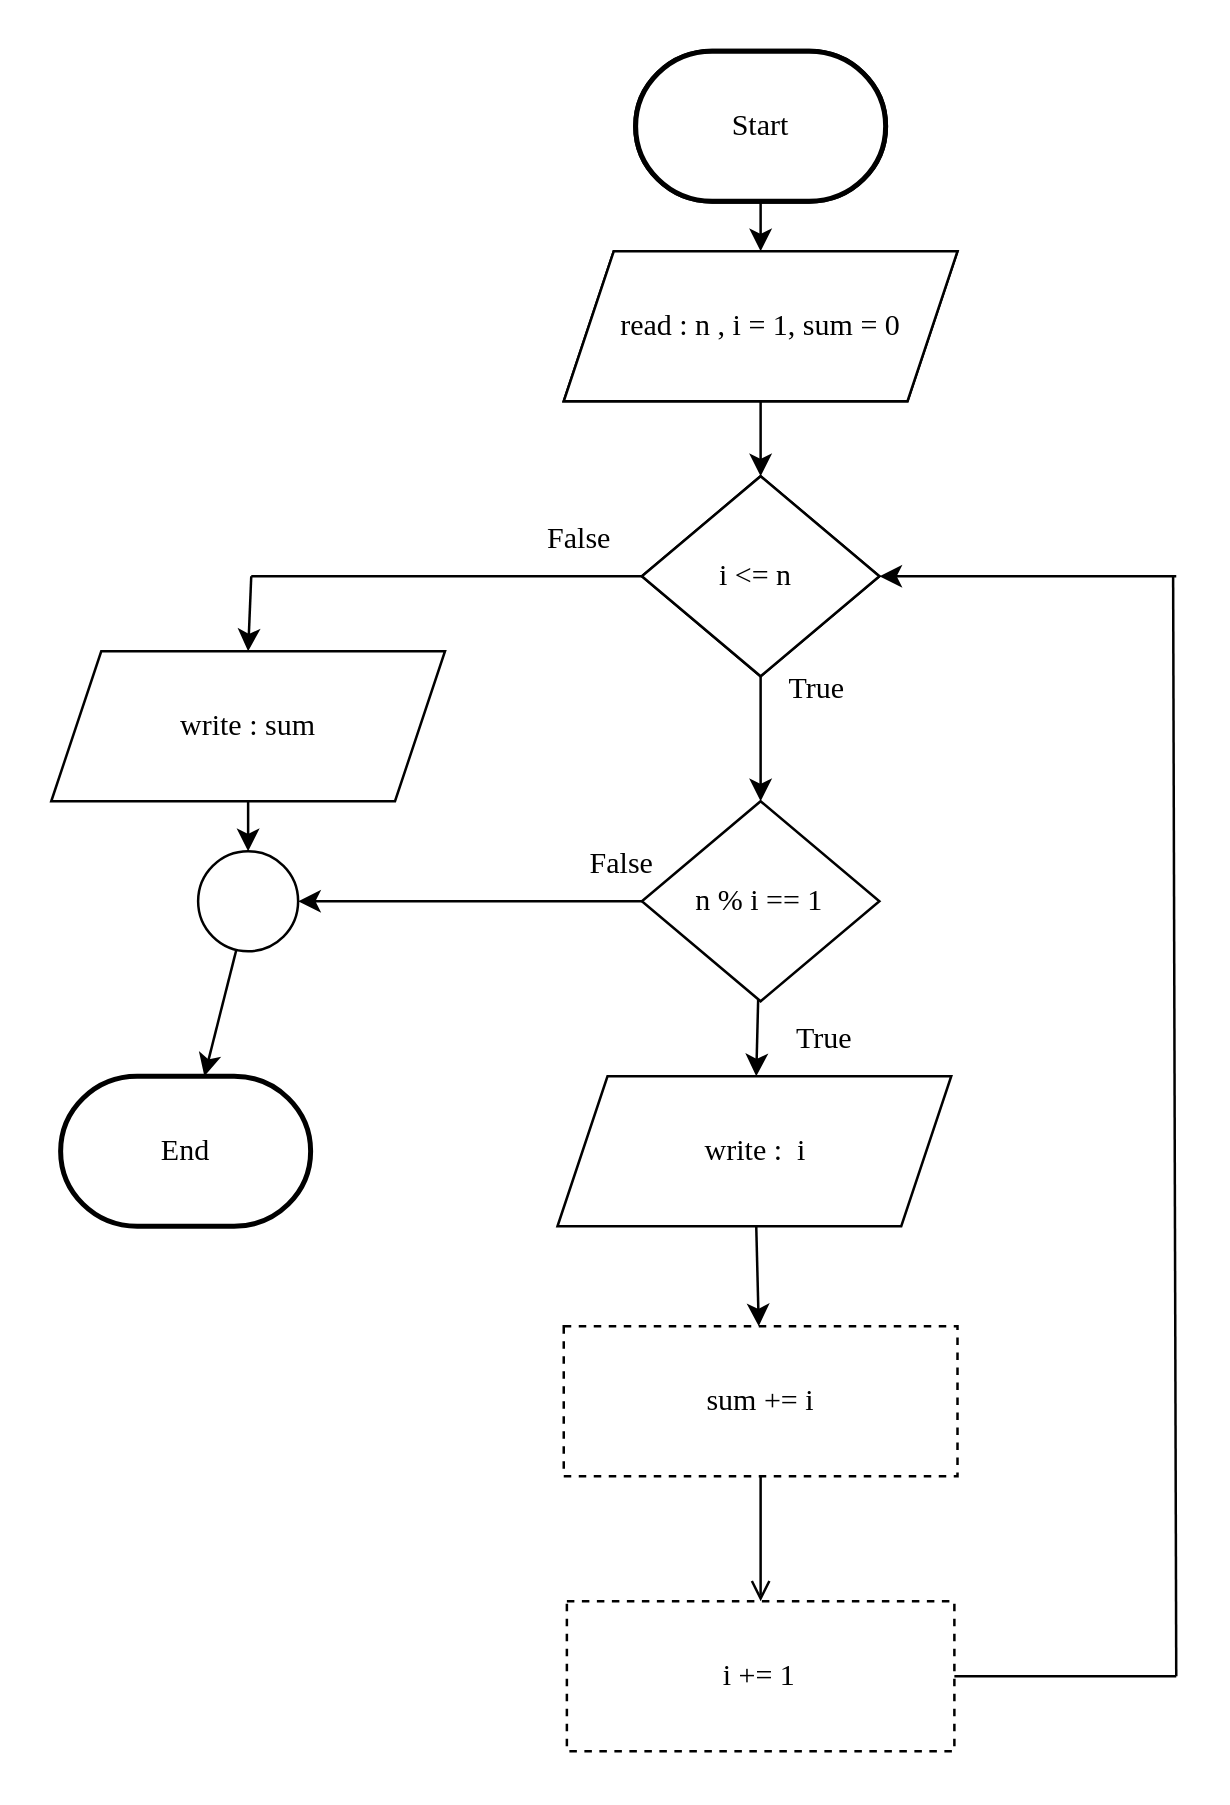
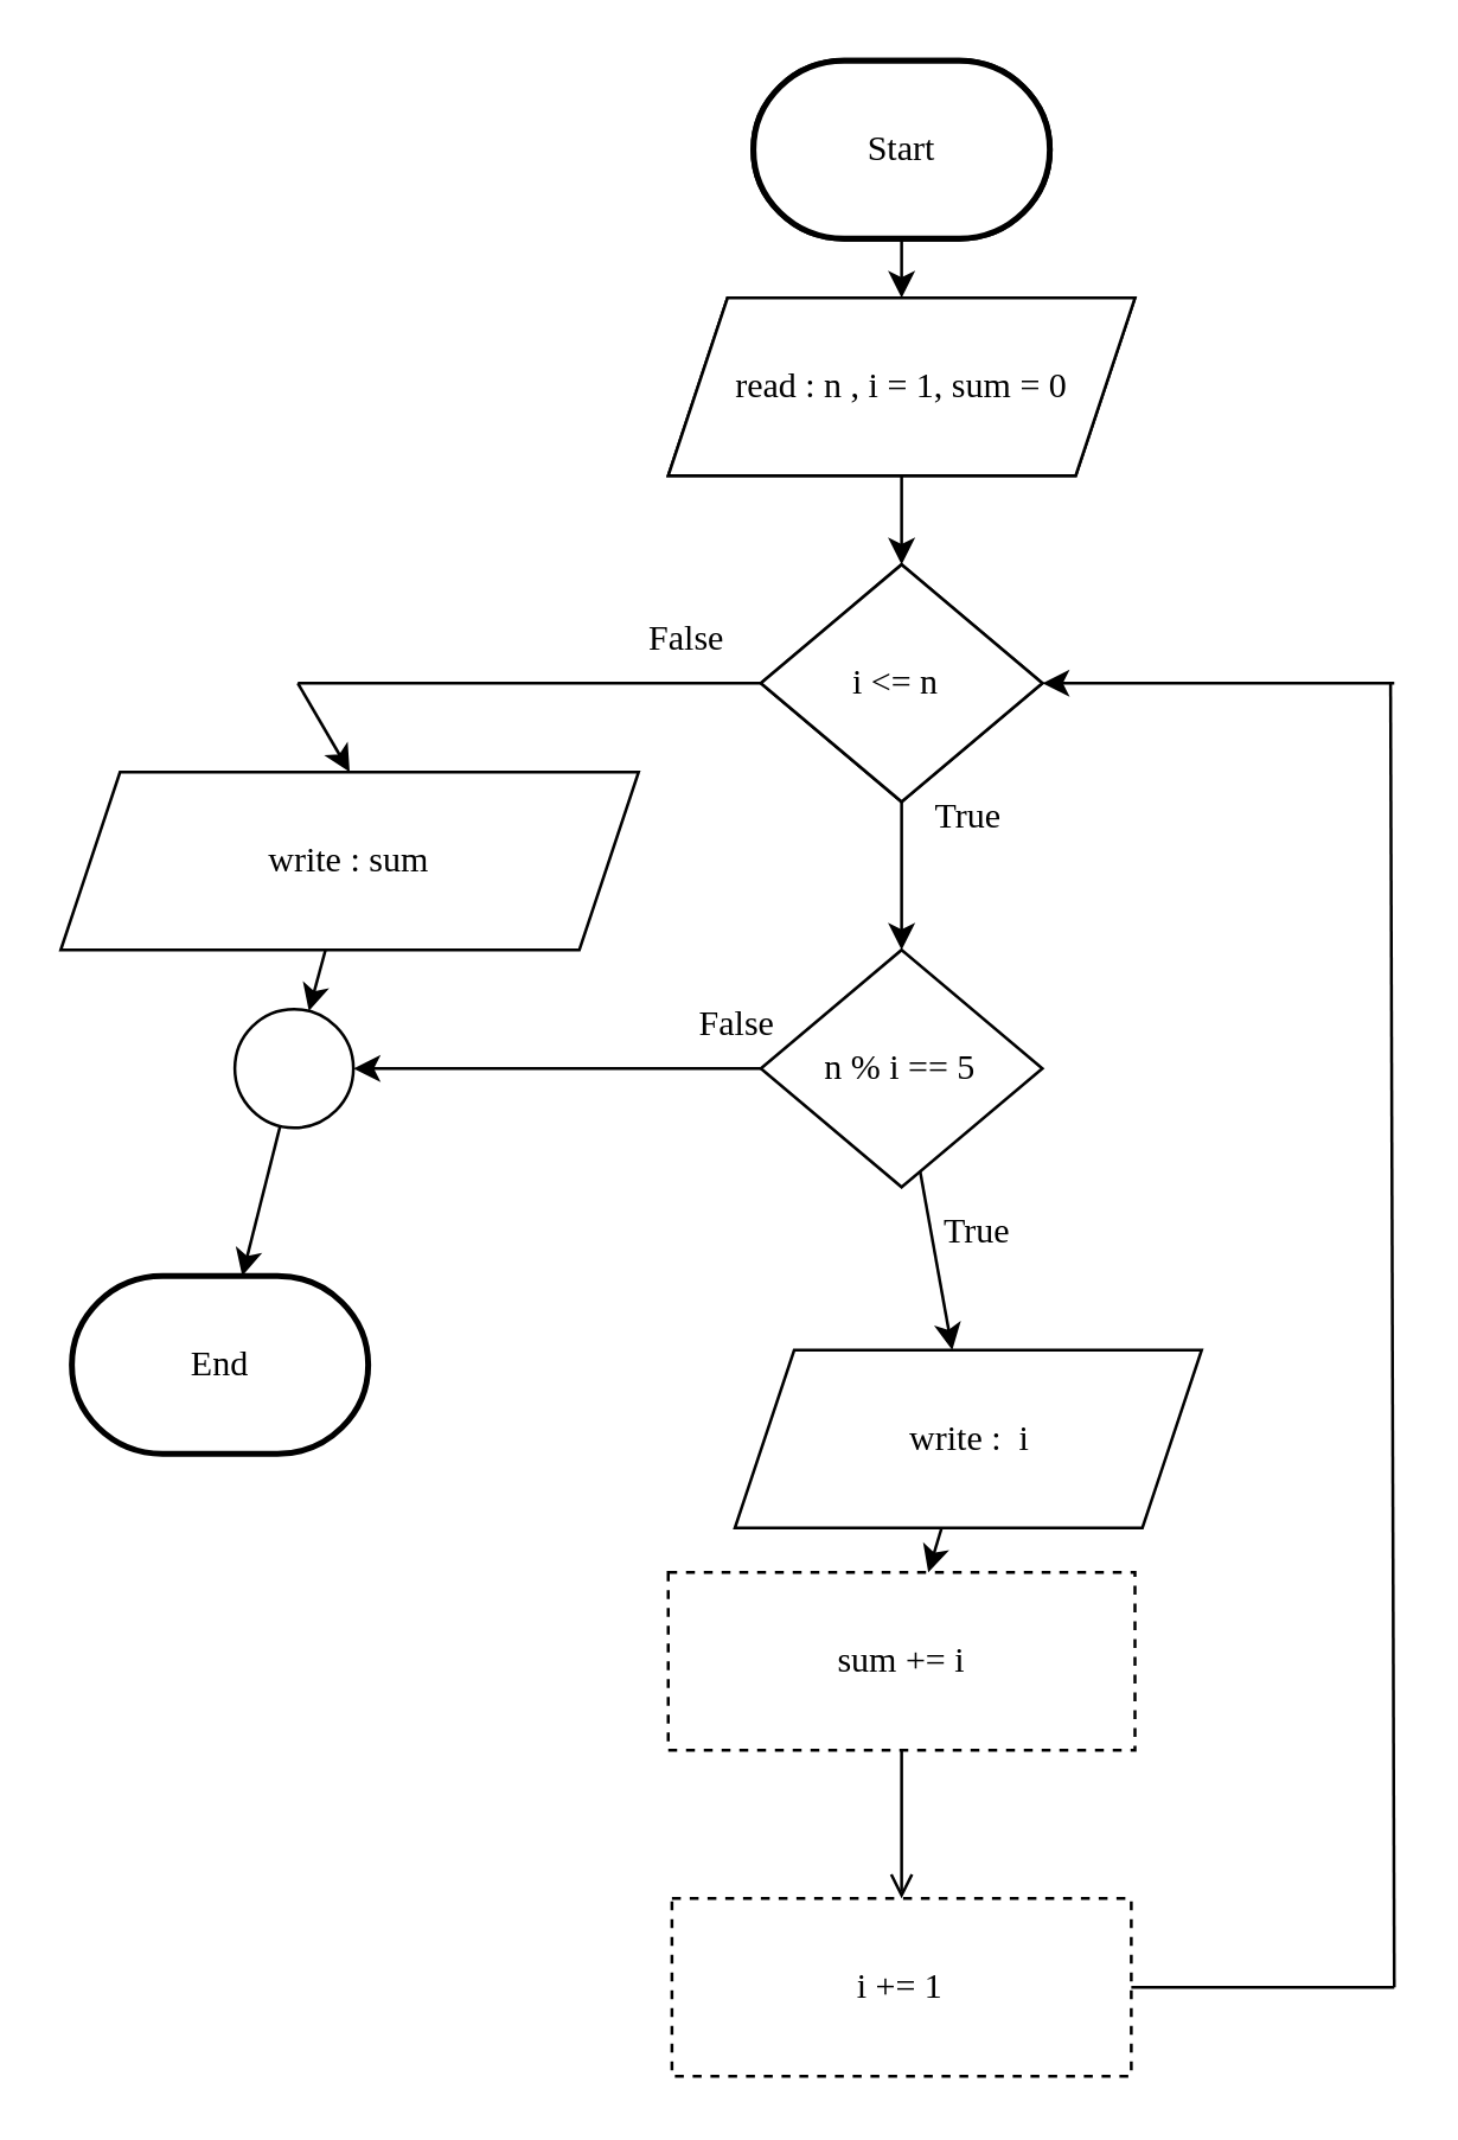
  <mxCell id="0" />
  <mxCell id="1" parent="0" />
  <mxCell id="2" value="&lt;font face=&quot;Kanit&quot;&gt;Start&lt;/font&gt;" style="strokeWidth=2;html=1;shape=mxgraph.flowchart.terminator;whiteSpace=wrap;" parent="1" vertex="1"><mxGeometry x="253.75" y="20" width="100" height="60" as="geometry" /></mxCell>
  <mxCell id="3" value="&lt;font data-font-src=&quot;https://fonts.googleapis.com/css?family=Kanit&quot; face=&quot;Kanit&quot;&gt;read : n , i = 1, sum = 0&lt;/font&gt;" style="shape=parallelogram;perimeter=parallelogramPerimeter;whiteSpace=wrap;html=1;fixedSize=1;" parent="1" vertex="1"><mxGeometry x="225" y="100" width="157.5" height="60" as="geometry" /></mxCell>
  <mxCell id="4" value="&lt;font data-font-src=&quot;https://fonts.googleapis.com/css?family=Kanit&quot; face=&quot;Kanit&quot;&gt;i &amp;lt;= n&amp;nbsp;&lt;/font&gt;" style="rhombus;whiteSpace=wrap;html=1;" parent="1" vertex="1"><mxGeometry x="256.25" y="190" width="95" height="80" as="geometry" /></mxCell>
  <mxCell id="5" value="" style="edgeStyle=none;html=1;fontFamily=Kanit;fontSource=https%3A%2F%2Ffonts.googleapis.com%2Fcss%3Ffamily%3DKanit;entryX=0.5;entryY=0;entryDx=0;entryDy=0;" parent="1" source="6" target="9" edge="1"><mxGeometry relative="1" as="geometry" /></mxCell>
  <mxCell id="6" value="&lt;font face=&quot;Kanit&quot;&gt;Start&lt;/font&gt;" style="strokeWidth=2;html=1;shape=mxgraph.flowchart.terminator;whiteSpace=wrap;" parent="1" vertex="1"><mxGeometry x="253.75" y="20" width="100" height="60" as="geometry" /></mxCell>
  <mxCell id="7" value="&lt;font face=&quot;Kanit&quot;&gt;End&lt;/font&gt;" style="strokeWidth=2;html=1;shape=mxgraph.flowchart.terminator;whiteSpace=wrap;" parent="1" vertex="1"><mxGeometry x="23.75" y="430" width="100" height="60" as="geometry" /></mxCell>
  <mxCell id="8" value="" style="edgeStyle=none;html=1;fontFamily=Kanit;fontSource=https%3A%2F%2Ffonts.googleapis.com%2Fcss%3Ffamily%3DKanit;" parent="1" source="9" target="11" edge="1"><mxGeometry relative="1" as="geometry" /></mxCell>
  <mxCell id="9" value="&lt;font data-font-src=&quot;https://fonts.googleapis.com/css?family=Kanit&quot; face=&quot;Kanit&quot;&gt;read : n , i = 1, sum = 0&lt;/font&gt;" style="shape=parallelogram;perimeter=parallelogramPerimeter;whiteSpace=wrap;html=1;fixedSize=1;" parent="1" vertex="1"><mxGeometry x="225" y="100" width="157.5" height="60" as="geometry" /></mxCell>
  <mxCell id="10" value="" style="edgeStyle=none;html=1;fontFamily=Kanit;fontSource=https%3A%2F%2Ffonts.googleapis.com%2Fcss%3Ffamily%3DKanit;" parent="1" source="11" target="14" edge="1"><mxGeometry relative="1" as="geometry" /></mxCell>
  <mxCell id="11" value="&lt;font data-font-src=&quot;https://fonts.googleapis.com/css?family=Kanit&quot; face=&quot;Kanit&quot;&gt;i &amp;lt;= n&amp;nbsp;&lt;/font&gt;" style="rhombus;whiteSpace=wrap;html=1;" parent="1" vertex="1"><mxGeometry x="256.25" y="190" width="95" height="80" as="geometry" /></mxCell>
  <mxCell id="12" value="" style="edgeStyle=none;html=1;" parent="1" source="14" target="24" edge="1"><mxGeometry relative="1" as="geometry" /></mxCell>
  <mxCell id="13" value="" style="edgeStyle=none;html=1;" parent="1" source="14" target="32" edge="1"><mxGeometry relative="1" as="geometry" /></mxCell>
- <mxCell id="14" value="&lt;font data-font-src=&quot;https://fonts.googleapis.com/css?family=Kanit&quot; face=&quot;Kanit&quot;&gt;n % i == 1&lt;/font&gt;" style="rhombus;whiteSpace=wrap;html=1;" parent="1" vertex="1"><mxGeometry x="256.25" y="320" width="95" height="80" as="geometry" /></mxCell>
+ <mxCell id="14" value="&lt;font data-font-src=&quot;https://fonts.googleapis.com/css?family=Kanit&quot; face=&quot;Kanit&quot;&gt;n % i == 5&lt;/font&gt;" style="rhombus;whiteSpace=wrap;html=1;" parent="1" vertex="1"><mxGeometry x="256.25" y="320" width="95" height="80" as="geometry" /></mxCell>
  <mxCell id="15" value="" style="edgeStyle=none;html=1;endArrow=open;" parent="1" source="16" target="29" edge="1"><mxGeometry relative="1" as="geometry" /></mxCell>
  <mxCell id="16" value="&lt;font face=&quot;Kanit&quot;&gt;sum += i&lt;/font&gt;" style="rounded=0;whiteSpace=wrap;html=1;fontFamily=Helvetica;fontSize=12;fontColor=default;align=center;strokeColor=default;fillColor=default;dashed=1;" parent="1" vertex="1"><mxGeometry x="225" y="530" width="157.5" height="60" as="geometry" /></mxCell>
  <mxCell id="17" value="" style="endArrow=none;html=1;fontFamily=Kanit;fontSource=https%3A%2F%2Ffonts.googleapis.com%2Fcss%3Ffamily%3DKanit;" parent="1" edge="1"><mxGeometry width="50" height="50" relative="1" as="geometry"><mxPoint x="470" y="670" as="sourcePoint" /><mxPoint x="468.75" y="230" as="targetPoint" /></mxGeometry></mxCell>
  <mxCell id="18" value="" style="endArrow=classic;html=1;fontFamily=Kanit;fontSource=https%3A%2F%2Ffonts.googleapis.com%2Fcss%3Ffamily%3DKanit;entryX=1;entryY=0.5;entryDx=0;entryDy=0;" parent="1" target="11" edge="1"><mxGeometry width="50" height="50" relative="1" as="geometry"><mxPoint x="470" y="230" as="sourcePoint" /><mxPoint x="408.75" y="220" as="targetPoint" /></mxGeometry></mxCell>
  <mxCell id="19" value="False" style="text;html=1;align=center;verticalAlign=middle;resizable=0;points=[];autosize=1;strokeColor=none;fillColor=none;fontFamily=Kanit;fontSource=https%3A%2F%2Ffonts.googleapis.com%2Fcss%3Ffamily%3DKanit;" parent="1" vertex="1"><mxGeometry x="222.5" y="330" width="50" height="30" as="geometry" /></mxCell>
  <mxCell id="20" value="True" style="text;html=1;align=center;verticalAlign=middle;resizable=0;points=[];autosize=1;strokeColor=none;fillColor=none;fontFamily=Kanit;fontSource=https%3A%2F%2Ffonts.googleapis.com%2Fcss%3Ffamily%3DKanit;" parent="1" vertex="1"><mxGeometry x="303.75" y="400" width="50" height="30" as="geometry" /></mxCell>
  <mxCell id="21" value="True" style="text;html=1;align=center;verticalAlign=middle;resizable=0;points=[];autosize=1;strokeColor=none;fillColor=none;fontFamily=Kanit;fontSource=https%3A%2F%2Ffonts.googleapis.com%2Fcss%3Ffamily%3DKanit;" parent="1" vertex="1"><mxGeometry x="301.25" y="260" width="50" height="30" as="geometry" /></mxCell>
  <mxCell id="22" value="False" style="text;html=1;align=center;verticalAlign=middle;resizable=0;points=[];autosize=1;strokeColor=none;fillColor=none;fontFamily=Kanit;fontSource=https%3A%2F%2Ffonts.googleapis.com%2Fcss%3Ffamily%3DKanit;" parent="1" vertex="1"><mxGeometry x="206.25" y="200" width="50" height="30" as="geometry" /></mxCell>
  <mxCell id="23" value="" style="edgeStyle=none;html=1;" parent="1" source="24" target="16" edge="1"><mxGeometry relative="1" as="geometry" /></mxCell>
- <mxCell id="24" value="&lt;font face=&quot;Kanit&quot;&gt;write :&amp;nbsp; i&lt;/font&gt;" style="shape=parallelogram;perimeter=parallelogramPerimeter;whiteSpace=wrap;html=1;fixedSize=1;" parent="1" vertex="1"><mxGeometry x="222.5" y="430" width="157.5" height="60" as="geometry" /></mxCell>
+ <mxCell id="24" value="&lt;font face=&quot;Kanit&quot;&gt;write :&amp;nbsp; i&lt;/font&gt;" style="shape=parallelogram;perimeter=parallelogramPerimeter;whiteSpace=wrap;html=1;fixedSize=1;" parent="1" vertex="1"><mxGeometry x="247.5" y="455" width="157.5" height="60" as="geometry" /></mxCell>
  <mxCell id="25" value="" style="edgeStyle=none;html=1;" parent="1" source="26" target="32" edge="1"><mxGeometry relative="1" as="geometry" /></mxCell>
- <mxCell id="26" value="&lt;font face=&quot;Kanit&quot;&gt;write : sum&lt;/font&gt;" style="shape=parallelogram;perimeter=parallelogramPerimeter;whiteSpace=wrap;html=1;fixedSize=1;" parent="1" vertex="1"><mxGeometry x="20" y="260" width="157.5" height="60" as="geometry" /></mxCell>
+ <mxCell id="26" value="&lt;font face=&quot;Kanit&quot;&gt;write : sum&lt;/font&gt;" style="shape=parallelogram;perimeter=parallelogramPerimeter;whiteSpace=wrap;html=1;fixedSize=1;" parent="1" vertex="1"><mxGeometry x="20" y="260" width="195" height="60" as="geometry" /></mxCell>
  <mxCell id="27" value="" style="endArrow=none;html=1;entryX=0;entryY=0.5;entryDx=0;entryDy=0;" parent="1" target="11" edge="1"><mxGeometry width="50" height="50" relative="1" as="geometry"><mxPoint x="100" y="230" as="sourcePoint" /><mxPoint x="370" y="370" as="targetPoint" /></mxGeometry></mxCell>
  <mxCell id="28" value="" style="endArrow=classic;html=1;entryX=0.5;entryY=0;entryDx=0;entryDy=0;" parent="1" target="26" edge="1"><mxGeometry width="50" height="50" relative="1" as="geometry"><mxPoint x="100" y="230" as="sourcePoint" /><mxPoint x="370" y="370" as="targetPoint" /></mxGeometry></mxCell>
  <mxCell id="29" value="&lt;font data-font-src=&quot;https://fonts.googleapis.com/css?family=Kanit&quot; face=&quot;Kanit&quot;&gt;i += 1&lt;/font&gt;" style="rounded=0;whiteSpace=wrap;html=1;dashed=1;" parent="1" vertex="1"><mxGeometry x="226.25" y="640" width="155" height="60" as="geometry" /></mxCell>
  <mxCell id="30" value="" style="endArrow=none;html=1;exitX=1;exitY=0.5;exitDx=0;exitDy=0;" parent="1" source="29" edge="1"><mxGeometry width="50" height="50" relative="1" as="geometry"><mxPoint x="400" y="660" as="sourcePoint" /><mxPoint x="470" y="670" as="targetPoint" /></mxGeometry></mxCell>
  <mxCell id="31" value="" style="edgeStyle=none;html=1;" parent="1" source="32" target="7" edge="1"><mxGeometry relative="1" as="geometry" /></mxCell>
  <mxCell id="32" value="" style="ellipse;whiteSpace=wrap;html=1;aspect=fixed;" parent="1" vertex="1"><mxGeometry x="78.75" y="340" width="40" height="40" as="geometry" /></mxCell>
